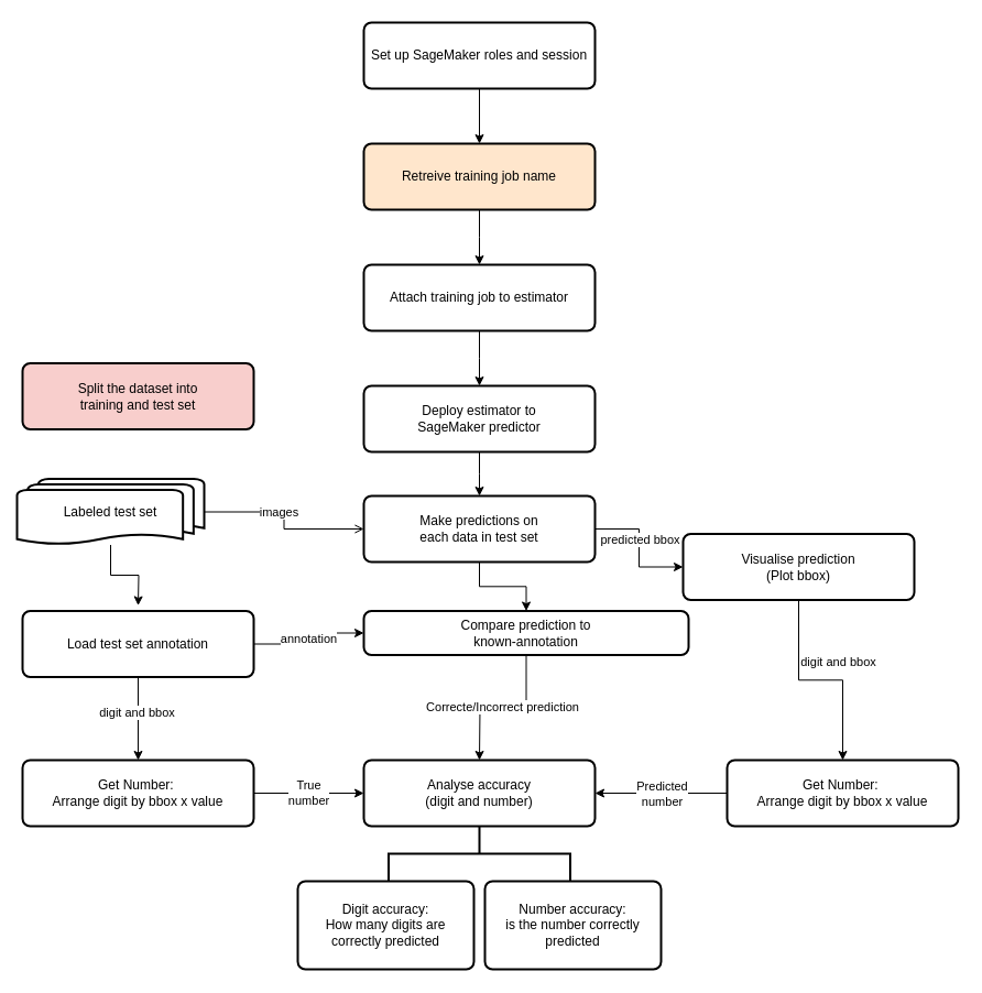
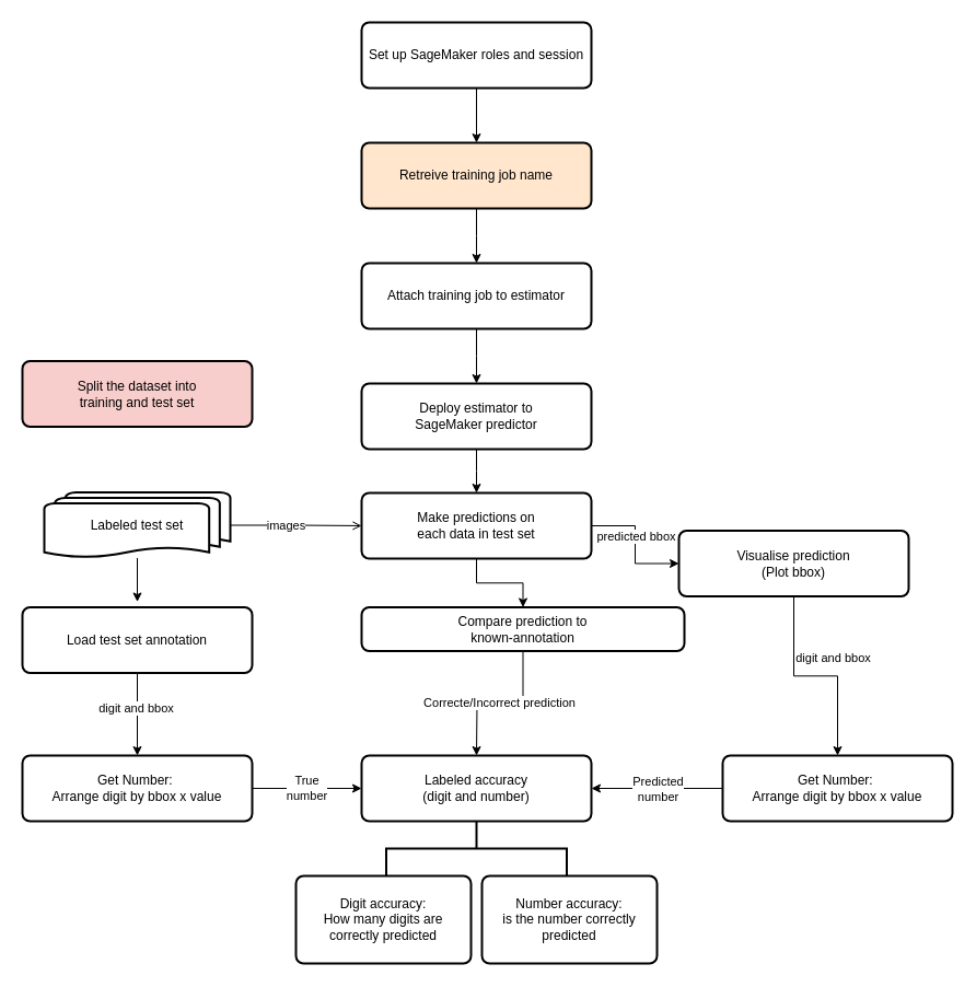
  <mxCell id="0" />
  <mxCell id="1" parent="0" />
  <mxCell id="2" style="edgeStyle=orthogonalEdgeStyle;rounded=0;orthogonalLoop=1;jettySize=auto;html=1;entryX=0.5;entryY=0;entryDx=0;entryDy=0;" edge="1" parent="1" source="3" target="5"><mxGeometry relative="1" as="geometry" /></mxCell>
  <mxCell id="3" value="Set up SageMaker roles and session" style="rounded=1;whiteSpace=wrap;html=1;absoluteArcSize=1;arcSize=14;strokeWidth=2;" vertex="1" parent="1"><mxGeometry x="330" y="20" width="210" height="60" as="geometry" /></mxCell>
  <mxCell id="4" style="edgeStyle=orthogonalEdgeStyle;rounded=0;orthogonalLoop=1;jettySize=auto;html=1;" edge="1" parent="1" source="5"><mxGeometry relative="1" as="geometry"><mxPoint x="435" y="240" as="targetPoint" /></mxGeometry></mxCell>
  <mxCell id="5" value="Retreive training job name" style="rounded=1;whiteSpace=wrap;html=1;absoluteArcSize=1;arcSize=14;strokeWidth=2;fillColor=#ffe6cc;" vertex="1" parent="1"><mxGeometry x="330" y="130" width="210" height="60" as="geometry" /></mxCell>
  <mxCell id="6" style="edgeStyle=orthogonalEdgeStyle;rounded=0;orthogonalLoop=1;jettySize=auto;html=1;" edge="1" parent="1" source="7"><mxGeometry relative="1" as="geometry"><mxPoint x="435" y="350" as="targetPoint" /></mxGeometry></mxCell>
  <mxCell id="7" value="Attach training job to estimator" style="rounded=1;whiteSpace=wrap;html=1;absoluteArcSize=1;arcSize=14;strokeWidth=2;" vertex="1" parent="1"><mxGeometry x="330" y="240" width="210" height="60" as="geometry" /></mxCell>
  <mxCell id="8" style="edgeStyle=orthogonalEdgeStyle;rounded=0;orthogonalLoop=1;jettySize=auto;html=1;" edge="1" parent="1" source="9"><mxGeometry relative="1" as="geometry"><mxPoint x="435" y="450" as="targetPoint" /></mxGeometry></mxCell>
  <mxCell id="9" value="Deploy estimator to &lt;br&gt;SageMaker predictor" style="rounded=1;whiteSpace=wrap;html=1;absoluteArcSize=1;arcSize=14;strokeWidth=2;" vertex="1" parent="1"><mxGeometry x="330" y="350" width="210" height="60" as="geometry" /></mxCell>
  <mxCell id="10" style="edgeStyle=orthogonalEdgeStyle;rounded=0;orthogonalLoop=1;jettySize=auto;html=1;entryX=0.5;entryY=0;entryDx=0;entryDy=0;" edge="1" parent="1" source="13" target="24"><mxGeometry relative="1" as="geometry" /></mxCell>
  <mxCell id="11" style="edgeStyle=orthogonalEdgeStyle;rounded=0;orthogonalLoop=1;jettySize=auto;html=1;entryX=0;entryY=0.5;entryDx=0;entryDy=0;" edge="1" parent="1" source="13" target="26"><mxGeometry relative="1" as="geometry"><mxPoint x="640" y="480" as="targetPoint" /></mxGeometry></mxCell>
  <mxCell id="12" value="predicted bbox" style="edgeLabel;html=1;align=center;verticalAlign=middle;resizable=0;points=[];" vertex="1" connectable="0" parent="11"><mxGeometry x="-0.138" relative="1" as="geometry"><mxPoint as="offset" /></mxGeometry></mxCell>
  <mxCell id="13" value="Make predictions on &lt;br&gt;each data in test set" style="rounded=1;whiteSpace=wrap;html=1;absoluteArcSize=1;arcSize=14;strokeWidth=2;" vertex="1" parent="1"><mxGeometry x="330" y="450" width="210" height="60" as="geometry" /></mxCell>
  <mxCell id="14" value="Split the dataset into &lt;br&gt;training and test set" style="rounded=1;whiteSpace=wrap;html=1;absoluteArcSize=1;arcSize=14;strokeWidth=2;fillColor=#f8cecc;" vertex="1" parent="1"><mxGeometry x="20" y="329.5" width="210" height="60" as="geometry" /></mxCell>
  <mxCell id="15" style="edgeStyle=orthogonalEdgeStyle;rounded=0;orthogonalLoop=1;jettySize=auto;html=1;endArrow=open;" edge="1" parent="1" source="18" target="13"><mxGeometry relative="1" as="geometry" /></mxCell>
  <mxCell id="16" value="images" style="edgeLabel;html=1;align=center;verticalAlign=middle;resizable=0;points=[];" vertex="1" connectable="0" parent="15"><mxGeometry x="-0.165" relative="1" as="geometry"><mxPoint as="offset" /></mxGeometry></mxCell>
  <mxCell id="17" style="edgeStyle=orthogonalEdgeStyle;rounded=0;orthogonalLoop=1;jettySize=auto;html=1;" edge="1" parent="1" source="18"><mxGeometry relative="1" as="geometry"><mxPoint x="125" y="549.5" as="targetPoint" /></mxGeometry></mxCell>
- <mxCell id="18" value="Labeled test set" style="strokeWidth=2;html=1;shape=mxgraph.flowchart.multi-document;whiteSpace=wrap;" vertex="1" parent="1"><mxGeometry x="15" y="434.5" width="170" height="60" as="geometry" /></mxCell>
- <mxCell id="19" value="annotation" style="edgeStyle=orthogonalEdgeStyle;rounded=0;orthogonalLoop=1;jettySize=auto;html=1;entryX=0;entryY=0.5;entryDx=0;entryDy=0;" edge="1" parent="1" source="22" target="24"><mxGeometry relative="1" as="geometry" /></mxCell>
+ <mxCell id="18" value="Labeled test set" style="strokeWidth=2;html=1;shape=mxgraph.flowchart.multi-document;whiteSpace=wrap;" vertex="1" parent="1"><mxGeometry x="40" y="449.5" width="170" height="60" as="geometry" /></mxCell>
  <mxCell id="20" style="edgeStyle=orthogonalEdgeStyle;rounded=0;orthogonalLoop=1;jettySize=auto;html=1;entryX=0.5;entryY=0;entryDx=0;entryDy=0;" edge="1" parent="1" source="22" target="32"><mxGeometry relative="1" as="geometry"><mxPoint x="125" y="670" as="targetPoint" /></mxGeometry></mxCell>
  <mxCell id="21" value="digit and bbox" style="edgeLabel;html=1;align=center;verticalAlign=middle;resizable=0;points=[];" vertex="1" connectable="0" parent="20"><mxGeometry x="-0.166" y="-2" relative="1" as="geometry"><mxPoint y="1" as="offset" /></mxGeometry></mxCell>
  <mxCell id="22" value="Load test set annotation" style="rounded=1;whiteSpace=wrap;html=1;absoluteArcSize=1;arcSize=14;strokeWidth=2;" vertex="1" parent="1"><mxGeometry x="20" y="554.5" width="210" height="60" as="geometry" /></mxCell>
  <mxCell id="23" value="Correcte/Incorrect prediction" style="edgeStyle=orthogonalEdgeStyle;rounded=0;orthogonalLoop=1;jettySize=auto;html=1;" edge="1" parent="1" source="24"><mxGeometry relative="1" as="geometry"><mxPoint x="435" y="690" as="targetPoint" /></mxGeometry></mxCell>
  <mxCell id="24" value="Compare prediction to &lt;br&gt;known-annotation" style="rounded=1;whiteSpace=wrap;html=1;absoluteArcSize=1;arcSize=14;strokeWidth=2;" vertex="1" parent="1"><mxGeometry x="330" y="554.5" width="295" height="40" as="geometry" /></mxCell>
  <mxCell id="25" style="edgeStyle=orthogonalEdgeStyle;rounded=0;orthogonalLoop=1;jettySize=auto;html=1;entryX=0.5;entryY=0;entryDx=0;entryDy=0;" edge="1" parent="1" source="26" target="35"><mxGeometry relative="1" as="geometry"><mxPoint x="765" y="680" as="targetPoint" /></mxGeometry></mxCell>
  <mxCell id="26" value="Visualise prediction&lt;br&gt;(Plot bbox)" style="rounded=1;whiteSpace=wrap;html=1;absoluteArcSize=1;arcSize=14;strokeWidth=2;" vertex="1" parent="1"><mxGeometry x="620" y="484.5" width="210" height="60" as="geometry" /></mxCell>
- <mxCell id="27" value="Analyse accuracy&lt;br&gt;(digit and number)" style="rounded=1;whiteSpace=wrap;html=1;absoluteArcSize=1;arcSize=14;strokeWidth=2;" vertex="1" parent="1"><mxGeometry x="330" y="690" width="210" height="60" as="geometry" /></mxCell>
+ <mxCell id="27" value="Labeled accuracy&lt;br&gt;(digit and number)" style="rounded=1;whiteSpace=wrap;html=1;absoluteArcSize=1;arcSize=14;strokeWidth=2;" vertex="1" parent="1"><mxGeometry x="330" y="690" width="210" height="60" as="geometry" /></mxCell>
  <mxCell id="28" value="" style="strokeWidth=2;html=1;shape=mxgraph.flowchart.annotation_2;align=left;labelPosition=right;pointerEvents=1;direction=south;" vertex="1" parent="1"><mxGeometry x="352.5" y="750" width="165" height="50" as="geometry" /></mxCell>
  <mxCell id="29" value="Digit accuracy:&lt;br&gt;How many digits are&lt;br&gt;correctly predicted" style="rounded=1;whiteSpace=wrap;html=1;absoluteArcSize=1;arcSize=14;strokeWidth=2;" vertex="1" parent="1"><mxGeometry x="270" y="800" width="160" height="80" as="geometry" /></mxCell>
  <mxCell id="30" value="Number accuracy:&lt;br&gt;is the number correctly&lt;br&gt;predicted" style="rounded=1;whiteSpace=wrap;html=1;absoluteArcSize=1;arcSize=14;strokeWidth=2;" vertex="1" parent="1"><mxGeometry x="440" y="800" width="160" height="80" as="geometry" /></mxCell>
  <mxCell id="31" value="True &lt;br&gt;number" style="edgeStyle=orthogonalEdgeStyle;rounded=0;orthogonalLoop=1;jettySize=auto;html=1;entryX=0;entryY=0.5;entryDx=0;entryDy=0;" edge="1" parent="1" source="32" target="27"><mxGeometry relative="1" as="geometry" /></mxCell>
  <mxCell id="32" value="Get Number:&amp;nbsp;&lt;br&gt;Arrange digit by bbox x value" style="rounded=1;whiteSpace=wrap;html=1;absoluteArcSize=1;arcSize=14;strokeWidth=2;" vertex="1" parent="1"><mxGeometry x="20" y="690" width="210" height="60" as="geometry" /></mxCell>
  <mxCell id="33" style="edgeStyle=orthogonalEdgeStyle;rounded=0;orthogonalLoop=1;jettySize=auto;html=1;entryX=1;entryY=0.5;entryDx=0;entryDy=0;" edge="1" parent="1" source="35" target="27"><mxGeometry relative="1" as="geometry" /></mxCell>
  <mxCell id="34" value="Predicted&lt;br&gt;number" style="edgeLabel;html=1;align=center;verticalAlign=middle;resizable=0;points=[];" vertex="1" connectable="0" parent="33"><mxGeometry x="0.167" y="-1" relative="1" as="geometry"><mxPoint x="10" y="1" as="offset" /></mxGeometry></mxCell>
  <mxCell id="35" value="Get Number:&amp;nbsp;&lt;br&gt;Arrange digit by bbox x value" style="rounded=1;whiteSpace=wrap;html=1;absoluteArcSize=1;arcSize=14;strokeWidth=2;" vertex="1" parent="1"><mxGeometry x="660" y="690" width="210" height="60" as="geometry" /></mxCell>
  <mxCell id="36" value="digit and bbox" style="edgeLabel;html=1;align=center;verticalAlign=middle;resizable=0;points=[];" vertex="1" connectable="0" parent="1"><mxGeometry x="760" y="600" as="geometry" /></mxCell>
